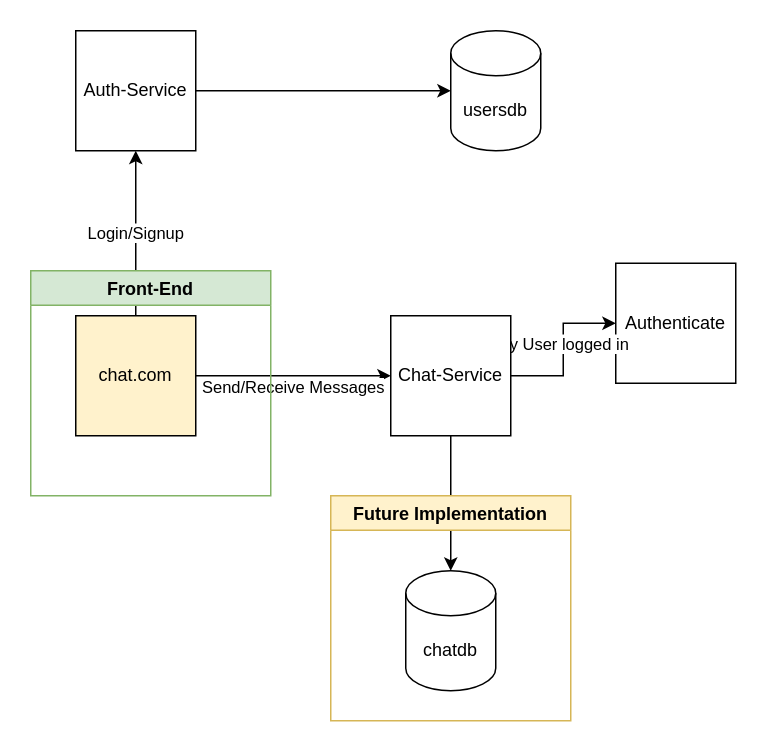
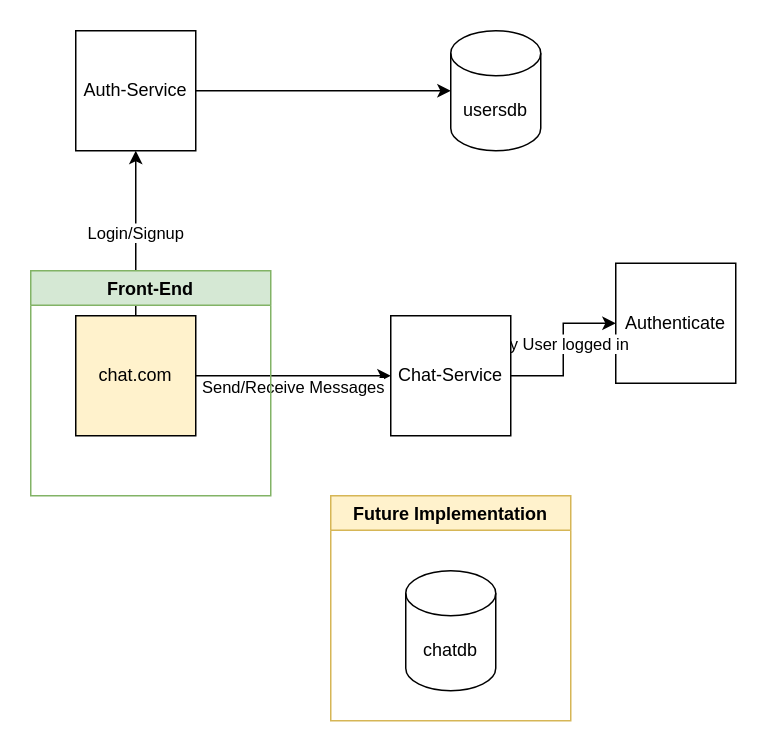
  <mxCell id="0" />
  <mxCell id="1" parent="0" />
  <mxCell id="2" value="Login/Signup" style="edgeStyle=orthogonalEdgeStyle;rounded=0;orthogonalLoop=1;jettySize=auto;html=1;entryX=0.5;entryY=1;entryDx=0;entryDy=0;" edge="1" parent="1" source="4" target="6"><mxGeometry relative="1" as="geometry" /></mxCell>
  <mxCell id="3" value="Send/Receive Messages" style="edgeStyle=orthogonalEdgeStyle;rounded=0;orthogonalLoop=1;jettySize=auto;html=1;entryX=0;entryY=0.5;entryDx=0;entryDy=0;spacingTop=15;spacingLeft=9;spacing=7;spacingRight=10;" edge="1" parent="1" source="4" target="11"><mxGeometry relative="1" as="geometry" /></mxCell>
  <mxCell id="4" value="chat.com" style="whiteSpace=wrap;html=1;aspect=fixed;fillColor=#fff2cc;" vertex="1" parent="1"><mxGeometry x="50" y="210" width="80" height="80" as="geometry" /></mxCell>
  <mxCell id="5" style="edgeStyle=orthogonalEdgeStyle;rounded=0;orthogonalLoop=1;jettySize=auto;html=1;entryX=0;entryY=0.5;entryDx=0;entryDy=0;entryPerimeter=0;" edge="1" parent="1" source="6" target="12"><mxGeometry relative="1" as="geometry" /></mxCell>
  <mxCell id="6" value="Auth-Service" style="whiteSpace=wrap;html=1;aspect=fixed;" vertex="1" parent="1"><mxGeometry x="50" y="20" width="80" height="80" as="geometry" /></mxCell>
  <mxCell id="7" value="Authenticate" style="whiteSpace=wrap;html=1;aspect=fixed;" vertex="1" parent="1"><mxGeometry x="410" y="175" width="80" height="80" as="geometry" /></mxCell>
  <mxCell id="8" style="edgeStyle=orthogonalEdgeStyle;rounded=0;orthogonalLoop=1;jettySize=auto;html=1;exitX=1;exitY=0.5;exitDx=0;exitDy=0;entryX=0;entryY=0.5;entryDx=0;entryDy=0;" edge="1" parent="1" source="11" target="7"><mxGeometry relative="1" as="geometry" /></mxCell>
  <mxCell id="9" value="Verify User logged in" style="edgeLabel;html=1;align=center;verticalAlign=middle;resizable=0;points=[];spacingTop=6;spacingRight=23;" vertex="1" connectable="0" parent="8"><mxGeometry x="0.147" y="-4" relative="1" as="geometry"><mxPoint as="offset" /></mxGeometry></mxCell>
- <mxCell id="10" style="edgeStyle=orthogonalEdgeStyle;rounded=0;orthogonalLoop=1;jettySize=auto;html=1;entryX=0.5;entryY=0;entryDx=0;entryDy=0;entryPerimeter=0;" edge="1" parent="1" source="11" target="13"><mxGeometry relative="1" as="geometry" /></mxCell>
  <mxCell id="11" value="Chat-Service" style="whiteSpace=wrap;html=1;aspect=fixed;" vertex="1" parent="1"><mxGeometry x="260" y="210" width="80" height="80" as="geometry" /></mxCell>
  <mxCell id="12" value="usersdb" style="shape=cylinder3;whiteSpace=wrap;html=1;boundedLbl=1;backgroundOutline=1;size=15;" vertex="1" parent="1"><mxGeometry x="300" y="20" width="60" height="80" as="geometry" /></mxCell>
  <mxCell id="13" value="chatdb" style="shape=cylinder3;whiteSpace=wrap;html=1;boundedLbl=1;backgroundOutline=1;size=15;" vertex="1" parent="1"><mxGeometry x="270" y="380" width="60" height="80" as="geometry" /></mxCell>
  <mxCell id="14" value="Future Implementation" style="swimlane;fillColor=#fff2cc;strokeColor=#d6b656;" vertex="1" parent="1"><mxGeometry x="220" y="330" width="160" height="150" as="geometry" /></mxCell>
  <mxCell id="15" value="Front-End" style="swimlane;fillColor=#d5e8d4;strokeColor=#82b366;" vertex="1" parent="1"><mxGeometry x="20" y="180" width="160" height="150" as="geometry" /></mxCell>
